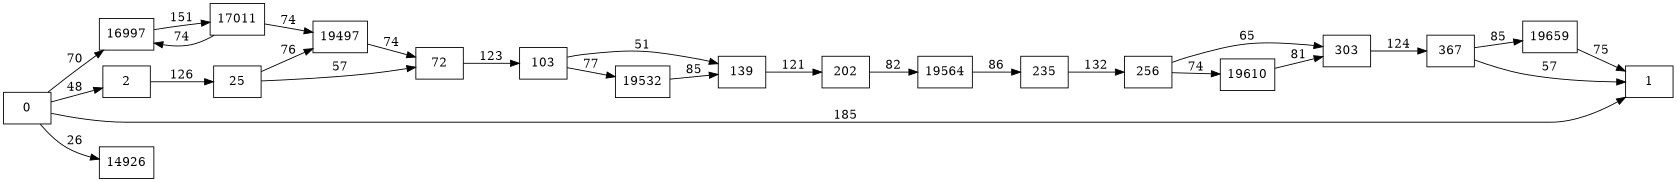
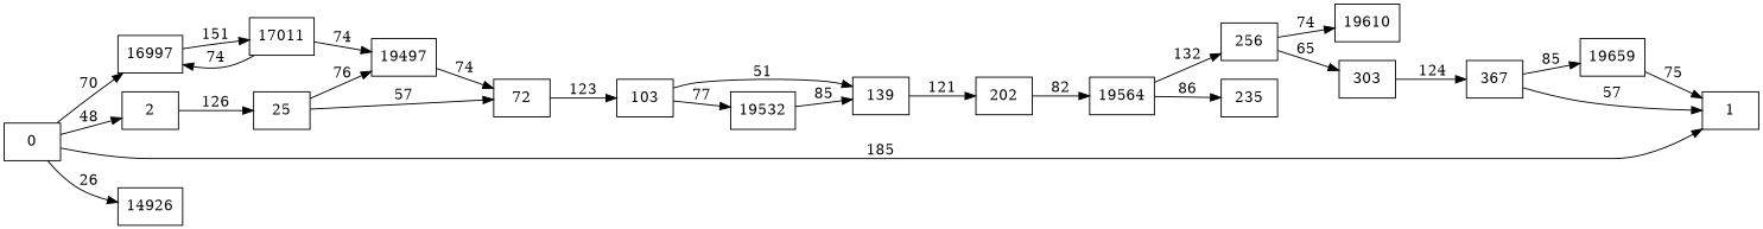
  digraph {
    rankdir=LR
    node [shape=rectangle]
    2
    25
    n3 [label=72]
    19497
    103
    139
    19532
    202
    19564
    235
    256
    303
    19610
    367
    1
    19659
    16997
    17011
    0
    14926
    2 -> 25 [label=126]
    25 -> n3 [label=57]
    25 -> 19497 [label=76]
    n3 -> 103 [label=123]
    19497 -> n3 [label=74]
    103 -> 139 [label=51]
    103 -> 19532 [label=77]
    139 -> 202 [label=121]
    19532 -> 139 [label=85]
    202 -> 19564 [label=82]
    19564 -> 235 [label=86]
-   235 -> 256 [label=132]
+   19564 -> 256 [label=132]
    256 -> 303 [label=65]
    256 -> 19610 [label=74]
    303 -> 367 [label=124]
-   19610 -> 303 [label=81]
    367 -> 1 [label=57]
    367 -> 19659 [label=85]
    19659 -> 1 [label=75]
    16997 -> 17011 [label=151]
    17011 -> 19497 [label=74]
    17011 -> 16997 [label=74]
    0 -> 2 [label=48]
    0 -> 1 [label=185]
    0 -> 16997 [label=70]
    0 -> 14926 [label=26]
  }
